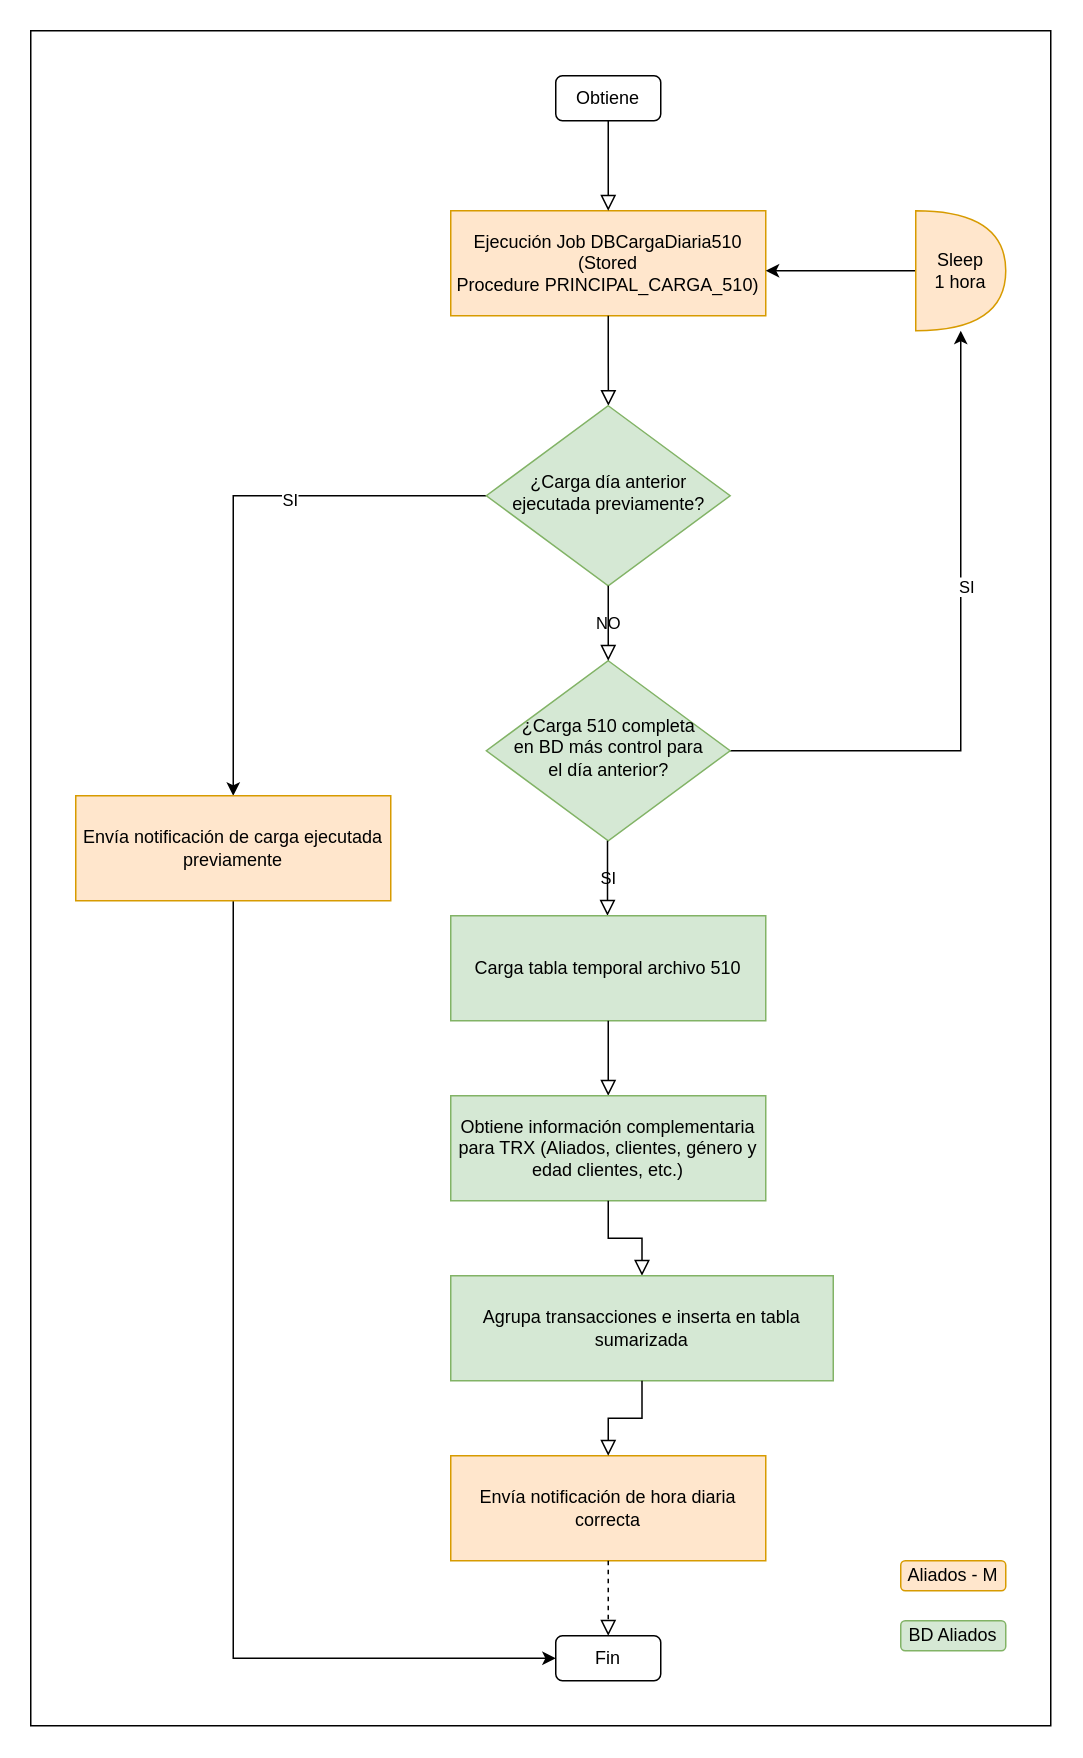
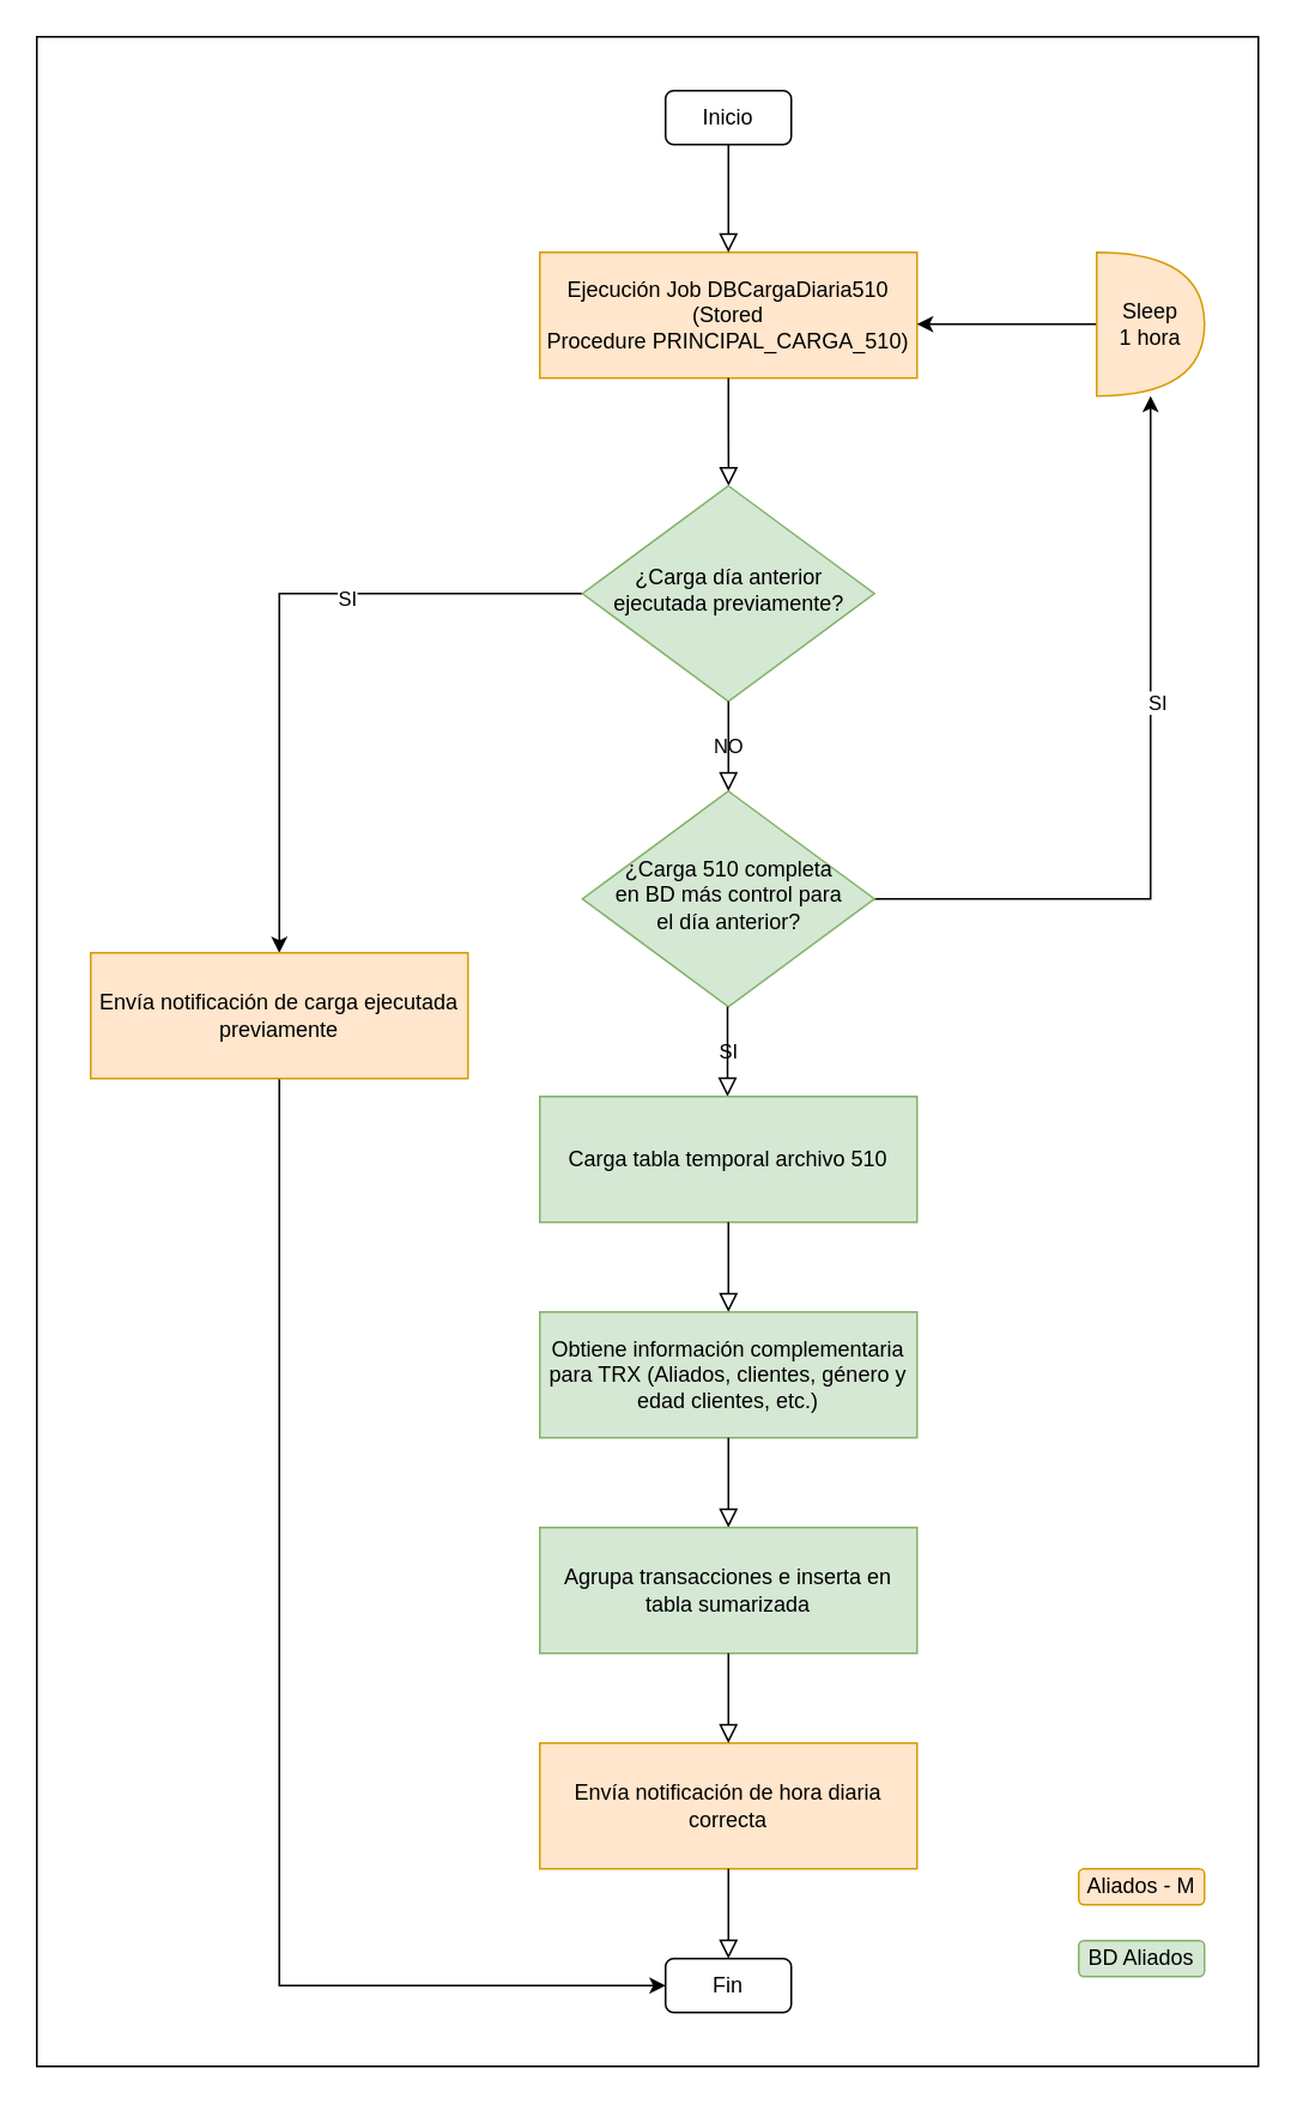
  <mxCell id="0" />
  <mxCell id="1" parent="0" />
  <mxCell id="2" value="" style="rounded=0;whiteSpace=wrap;html=1;" vertex="1" parent="1"><mxGeometry x="20" y="20" width="680" height="1130" as="geometry" /></mxCell>
  <mxCell id="3" value="Ejecución Job&amp;nbsp;DBCargaDiaria510&lt;br&gt;(Stored Procedure&amp;nbsp;PRINCIPAL_CARGA_510)" style="rounded=0;whiteSpace=wrap;html=1;fontSize=12;glass=0;strokeWidth=1;shadow=0;fillColor=#ffe6cc;strokeColor=#d79b00;" parent="1" vertex="1"><mxGeometry x="300" y="140" width="210" height="70" as="geometry" /></mxCell>
- <mxCell id="4" value="Obtiene" style="rounded=1;whiteSpace=wrap;html=1;fontSize=12;glass=0;strokeWidth=1;shadow=0;" vertex="1" parent="1"><mxGeometry x="370" y="50" width="70" height="30" as="geometry" /></mxCell>
+ <mxCell id="4" value="Inicio" style="rounded=1;whiteSpace=wrap;html=1;fontSize=12;glass=0;strokeWidth=1;shadow=0;" vertex="1" parent="1"><mxGeometry x="370" y="50" width="70" height="30" as="geometry" /></mxCell>
  <mxCell id="5" value="" style="rounded=0;html=1;jettySize=auto;orthogonalLoop=1;fontSize=11;endArrow=block;endFill=0;endSize=8;strokeWidth=1;shadow=0;labelBackgroundColor=none;edgeStyle=orthogonalEdgeStyle;" edge="1" parent="1" source="4" target="3"><mxGeometry relative="1" as="geometry"><mxPoint x="409.5" y="90" as="sourcePoint" /><mxPoint x="409.5" y="140" as="targetPoint" /></mxGeometry></mxCell>
  <mxCell id="6" value="" style="rounded=0;html=1;jettySize=auto;orthogonalLoop=1;fontSize=11;endArrow=block;endFill=0;endSize=8;strokeWidth=1;shadow=0;labelBackgroundColor=none;edgeStyle=orthogonalEdgeStyle;" edge="1" parent="1" source="3" target="12"><mxGeometry relative="1" as="geometry"><mxPoint x="700" y="130" as="sourcePoint" /><mxPoint x="405" y="270" as="targetPoint" /></mxGeometry></mxCell>
  <mxCell id="7" value="Fin" style="rounded=1;whiteSpace=wrap;html=1;fontSize=12;glass=0;strokeWidth=1;shadow=0;" vertex="1" parent="1"><mxGeometry x="370" y="1090" width="70" height="30" as="geometry" /></mxCell>
  <mxCell id="8" value="Aliados - M" style="rounded=1;whiteSpace=wrap;html=1;fontSize=12;glass=0;strokeWidth=1;shadow=0;fillColor=#ffe6cc;strokeColor=#d79b00;" vertex="1" parent="1"><mxGeometry x="600" y="1040" width="70" height="20" as="geometry" /></mxCell>
  <mxCell id="9" value="BD Aliados" style="rounded=1;whiteSpace=wrap;html=1;fontSize=12;glass=0;strokeWidth=1;shadow=0;fillColor=#d5e8d4;strokeColor=#82b366;" vertex="1" parent="1"><mxGeometry x="600" y="1080" width="70" height="20" as="geometry" /></mxCell>
  <mxCell id="10" style="edgeStyle=orthogonalEdgeStyle;rounded=0;orthogonalLoop=1;jettySize=auto;html=1;" edge="1" parent="1" source="12" target="14"><mxGeometry relative="1" as="geometry" /></mxCell>
  <mxCell id="11" value="SI" style="edgeLabel;html=1;align=center;verticalAlign=middle;resizable=0;points=[];" vertex="1" connectable="0" parent="10"><mxGeometry x="-0.291" y="2" relative="1" as="geometry"><mxPoint as="offset" /></mxGeometry></mxCell>
  <mxCell id="12" value="¿Carga día anterior ejecutada previamente?" style="rhombus;whiteSpace=wrap;html=1;shadow=0;fontFamily=Helvetica;fontSize=12;align=center;strokeWidth=1;spacing=6;spacingTop=-4;fillColor=#d5e8d4;strokeColor=#82b366;" vertex="1" parent="1"><mxGeometry x="323.75" y="270" width="162.5" height="120" as="geometry" /></mxCell>
  <mxCell id="13" style="edgeStyle=orthogonalEdgeStyle;rounded=0;orthogonalLoop=1;jettySize=auto;html=1;" edge="1" parent="1" source="14" target="7"><mxGeometry relative="1" as="geometry"><Array as="points"><mxPoint x="155" y="1105" /></Array></mxGeometry></mxCell>
  <mxCell id="14" value="Envía notificación de carga ejecutada previamente" style="rounded=0;whiteSpace=wrap;html=1;fontSize=12;glass=0;strokeWidth=1;shadow=0;fillColor=#ffe6cc;strokeColor=#d79b00;" vertex="1" parent="1"><mxGeometry x="50" y="530" width="210" height="70" as="geometry" /></mxCell>
  <mxCell id="15" style="edgeStyle=orthogonalEdgeStyle;rounded=0;orthogonalLoop=1;jettySize=auto;html=1;" edge="1" parent="1" source="17" target="20"><mxGeometry relative="1" as="geometry" /></mxCell>
  <mxCell id="16" value="SI" style="edgeLabel;html=1;align=center;verticalAlign=middle;resizable=0;points=[];" vertex="1" connectable="0" parent="15"><mxGeometry x="0.214" y="-3" relative="1" as="geometry"><mxPoint as="offset" /></mxGeometry></mxCell>
  <mxCell id="17" value="¿Carga 510 completa &lt;br&gt;en BD más control para &lt;br&gt;el día anterior?" style="rhombus;whiteSpace=wrap;html=1;shadow=0;fontFamily=Helvetica;fontSize=12;align=center;strokeWidth=1;spacing=6;spacingTop=-4;fillColor=#d5e8d4;strokeColor=#82b366;" vertex="1" parent="1"><mxGeometry x="323.75" y="440" width="162.5" height="120" as="geometry" /></mxCell>
  <mxCell id="18" value="NO" style="rounded=0;html=1;jettySize=auto;orthogonalLoop=1;fontSize=11;endArrow=block;endFill=0;endSize=8;strokeWidth=1;shadow=0;labelBackgroundColor=none;edgeStyle=orthogonalEdgeStyle;" edge="1" parent="1" source="12" target="17"><mxGeometry relative="1" as="geometry"><mxPoint x="404.5" y="390" as="sourcePoint" /><mxPoint x="404.5" y="440" as="targetPoint" /></mxGeometry></mxCell>
  <mxCell id="19" style="edgeStyle=orthogonalEdgeStyle;rounded=0;orthogonalLoop=1;jettySize=auto;html=1;" edge="1" parent="1" source="20" target="3"><mxGeometry relative="1" as="geometry"><Array as="points"><mxPoint x="634" y="175" /></Array></mxGeometry></mxCell>
  <mxCell id="20" value="Sleep &lt;br&gt;1 hora" style="shape=or;whiteSpace=wrap;html=1;rounded=1;fillColor=#ffe6cc;strokeColor=#d79b00;" vertex="1" parent="1"><mxGeometry x="610" y="140" width="60" height="80" as="geometry" /></mxCell>
  <mxCell id="21" value="SI" style="rounded=0;html=1;jettySize=auto;orthogonalLoop=1;fontSize=11;endArrow=block;endFill=0;endSize=8;strokeWidth=1;shadow=0;labelBackgroundColor=none;edgeStyle=orthogonalEdgeStyle;" edge="1" parent="1" target="22"><mxGeometry relative="1" as="geometry"><mxPoint x="404.5" y="560" as="sourcePoint" /><mxPoint x="404.5" y="610" as="targetPoint" /></mxGeometry></mxCell>
  <mxCell id="22" value="Carga tabla temporal archivo 510" style="rounded=0;whiteSpace=wrap;html=1;fontSize=12;glass=0;strokeWidth=1;shadow=0;fillColor=#d5e8d4;strokeColor=#82b366;" vertex="1" parent="1"><mxGeometry x="300" y="610" width="210" height="70" as="geometry" /></mxCell>
  <mxCell id="23" value="" style="rounded=0;html=1;jettySize=auto;orthogonalLoop=1;fontSize=11;endArrow=block;endFill=0;endSize=8;strokeWidth=1;shadow=0;labelBackgroundColor=none;edgeStyle=orthogonalEdgeStyle;" edge="1" parent="1" target="24" source="22"><mxGeometry relative="1" as="geometry"><mxPoint x="404.5" y="680" as="sourcePoint" /><mxPoint x="404.5" y="730" as="targetPoint" /></mxGeometry></mxCell>
  <mxCell id="24" value="Obtiene información complementaria para TRX (Aliados, clientes, género y edad clientes, etc.)" style="rounded=0;whiteSpace=wrap;html=1;fontSize=12;glass=0;strokeWidth=1;shadow=0;fillColor=#d5e8d4;strokeColor=#82b366;" vertex="1" parent="1"><mxGeometry x="300" y="730" width="210" height="70" as="geometry" /></mxCell>
  <mxCell id="25" value="" style="rounded=0;html=1;jettySize=auto;orthogonalLoop=1;fontSize=11;endArrow=block;endFill=0;endSize=8;strokeWidth=1;shadow=0;labelBackgroundColor=none;edgeStyle=orthogonalEdgeStyle;" edge="1" parent="1" source="24" target="26"><mxGeometry relative="1" as="geometry"><mxPoint x="404.5" y="800" as="sourcePoint" /><mxPoint x="404.5" y="850" as="targetPoint" /></mxGeometry></mxCell>
- <mxCell id="26" value="Agrupa transacciones e inserta en tabla sumarizada" style="rounded=0;whiteSpace=wrap;html=1;fontSize=12;glass=0;strokeWidth=1;shadow=0;fillColor=#d5e8d4;strokeColor=#82b366;" vertex="1" parent="1"><mxGeometry x="300" y="850" width="255" height="70" as="geometry" /></mxCell>
+ <mxCell id="26" value="Agrupa transacciones e inserta en tabla sumarizada" style="rounded=0;whiteSpace=wrap;html=1;fontSize=12;glass=0;strokeWidth=1;shadow=0;fillColor=#d5e8d4;strokeColor=#82b366;" vertex="1" parent="1"><mxGeometry x="300" y="850" width="210" height="70" as="geometry" /></mxCell>
  <mxCell id="27" value="Envía notificación de hora diaria correcta" style="rounded=0;whiteSpace=wrap;html=1;fontSize=12;glass=0;strokeWidth=1;shadow=0;fillColor=#ffe6cc;strokeColor=#d79b00;" vertex="1" parent="1"><mxGeometry x="300" y="970" width="210" height="70" as="geometry" /></mxCell>
  <mxCell id="28" value="" style="rounded=0;html=1;jettySize=auto;orthogonalLoop=1;fontSize=11;endArrow=block;endFill=0;endSize=8;strokeWidth=1;shadow=0;labelBackgroundColor=none;edgeStyle=orthogonalEdgeStyle;" edge="1" parent="1" source="26" target="27"><mxGeometry relative="1" as="geometry"><mxPoint x="404.5" y="920" as="sourcePoint" /><mxPoint x="404.5" y="970" as="targetPoint" /></mxGeometry></mxCell>
- <mxCell id="29" value="" style="rounded=0;html=1;jettySize=auto;orthogonalLoop=1;fontSize=11;endArrow=block;endFill=0;endSize=8;strokeWidth=1;shadow=0;labelBackgroundColor=none;edgeStyle=orthogonalEdgeStyle;dashed=1;" edge="1" parent="1" source="27" target="7"><mxGeometry relative="1" as="geometry"><mxPoint x="404.5" y="1040" as="sourcePoint" /><mxPoint x="404.5" y="1090" as="targetPoint" /></mxGeometry></mxCell>
+ <mxCell id="29" value="" style="rounded=0;html=1;jettySize=auto;orthogonalLoop=1;fontSize=11;endArrow=block;endFill=0;endSize=8;strokeWidth=1;shadow=0;labelBackgroundColor=none;edgeStyle=orthogonalEdgeStyle;" edge="1" parent="1" source="27" target="7"><mxGeometry relative="1" as="geometry"><mxPoint x="404.5" y="1040" as="sourcePoint" /><mxPoint x="404.5" y="1090" as="targetPoint" /></mxGeometry></mxCell>
